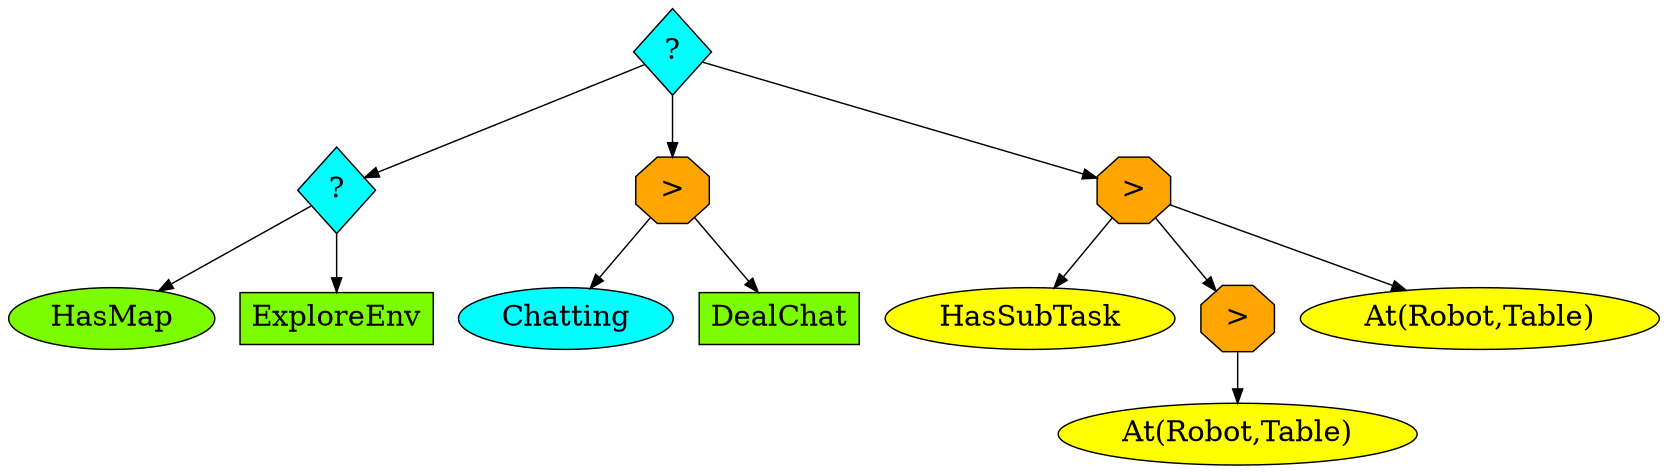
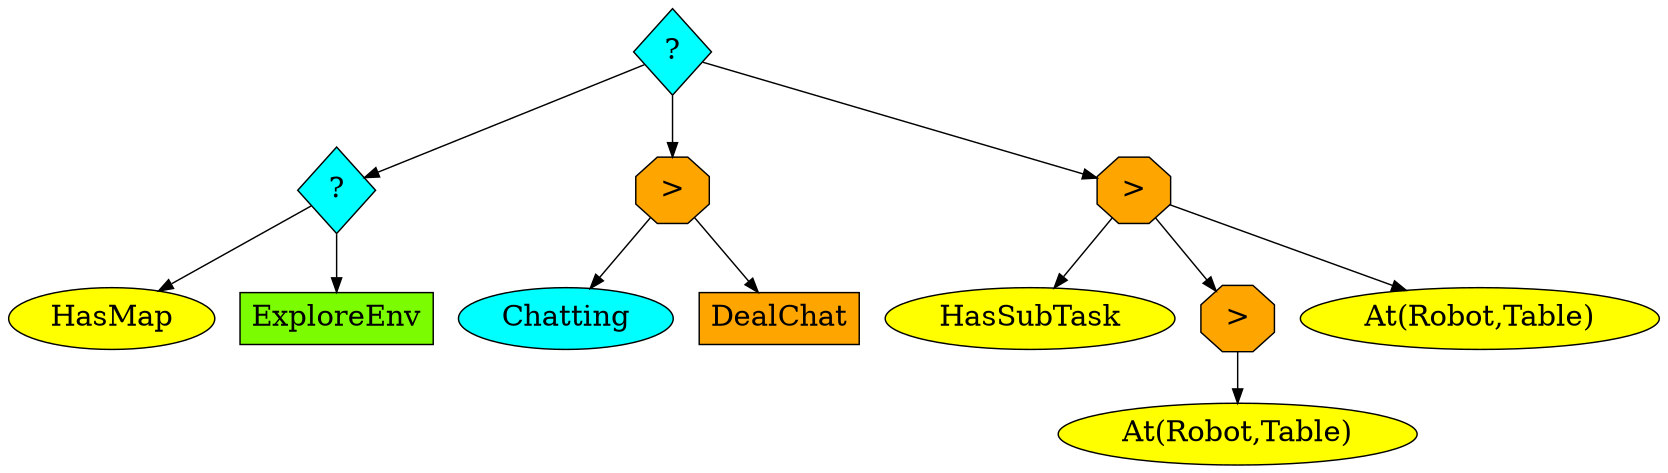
  digraph {
    fontname="DejaVu Serif"
    ordering=out
    node [fillcolor=yellow fontcolor=black fontname="DejaVu Serif" fontsize=20 shape=ellipse style=filled]
    edge [fontname="DejaVu Serif"]
    n1 [fillcolor=cyan height=0.01 label="?" shape=diamond width=0.01]
    n2 [fillcolor=cyan height=0.01 label="?" shape=diamond width=0.01]
    n3 [fillcolor=orange height=0.01 label=">" shape=octagon width=0.01]
    n4 [fillcolor=orange height=0.01 label=">" shape=octagon width=0.01]
-   n5 [fillcolor=lawngreen label=HasMap]
+   n5 [label=HasMap]
    n6 [fillcolor=lawngreen label=ExploreEnv shape=box]
    n7 [fillcolor=cyan label=Chatting]
-   n8 [fillcolor=lawngreen label=DealChat shape=box]
+   n8 [fillcolor=orange label=DealChat shape=box]
    n9 [label=HasSubTask]
    n10 [fillcolor=orange height=0.01 label=">" shape=octagon width=0.01]
    n11 [label="At(Robot,Table)"]
    n12 [label="At(Robot,Table)"]
    n1 -> n2
    n1 -> n3
    n1 -> n4
    n2 -> n5
    n2 -> n6
    n3 -> n7
    n3 -> n8
    n4 -> n9
    n4 -> n10
    n4 -> n11
    n10 -> n12
  }
